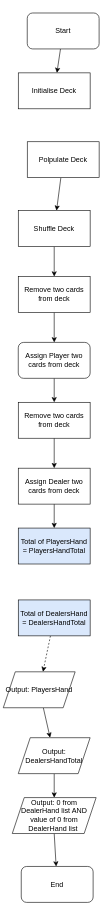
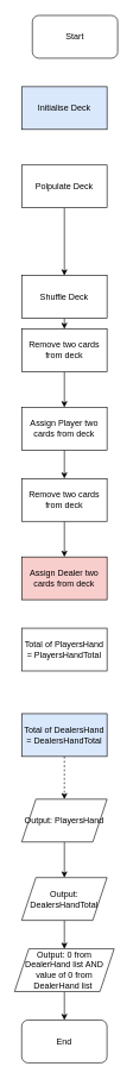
  <mxCell id="0" />
  <mxCell id="1" parent="0" />
- <mxCell id="2" value="" style="edgeStyle=none;html=1;" edge="1" parent="1" source="3" target="4"><mxGeometry relative="1" as="geometry" /></mxCell>
  <mxCell id="3" value="Start" style="whiteSpace=wrap;html=1;rounded=1;" vertex="1" parent="1"><mxGeometry x="45" y="20" width="120" height="60" as="geometry" /></mxCell>
- <mxCell id="4" value="Initialise Deck" style="whiteSpace=wrap;html=1;rounded=0;" vertex="1" parent="1"><mxGeometry x="30" y="120" width="120" height="60" as="geometry" /></mxCell>
+ <mxCell id="4" value="Initialise Deck" style="whiteSpace=wrap;html=1;rounded=0;fillColor=#dae8fc;" vertex="1" parent="1"><mxGeometry x="30" y="120" width="120" height="60" as="geometry" /></mxCell>
  <mxCell id="5" value="" style="edgeStyle=none;html=1;" edge="1" parent="1" source="6" target="8"><mxGeometry relative="1" as="geometry" /></mxCell>
- <mxCell id="6" value="Polpulate Deck" style="whiteSpace=wrap;html=1;rounded=0;" vertex="1" parent="1"><mxGeometry x="45" y="235" width="120" height="60" as="geometry" /></mxCell>
+ <mxCell id="6" value="Polpulate Deck" style="whiteSpace=wrap;html=1;rounded=0;" vertex="1" parent="1"><mxGeometry x="30" y="230" width="120" height="60" as="geometry" /></mxCell>
  <mxCell id="7" style="edgeStyle=none;html=1;exitX=0.5;exitY=1;exitDx=0;exitDy=0;entryX=0.5;entryY=0;entryDx=0;entryDy=0;" edge="1" parent="1" source="8" target="23"><mxGeometry relative="1" as="geometry" /></mxCell>
- <mxCell id="8" value="Shuffle Deck" style="whiteSpace=wrap;html=1;rounded=0;" vertex="1" parent="1"><mxGeometry x="30" y="350" width="120" height="60" as="geometry" /></mxCell>
+ <mxCell id="8" value="Shuffle Deck" style="whiteSpace=wrap;html=1;rounded=0;" vertex="1" parent="1"><mxGeometry x="30" y="385" width="120" height="60" as="geometry" /></mxCell>
  <mxCell id="9" style="edgeStyle=none;html=1;exitX=0.5;exitY=1;exitDx=0;exitDy=0;entryX=0.5;entryY=0;entryDx=0;entryDy=0;" edge="1" parent="1" source="10" target="25"><mxGeometry relative="1" as="geometry" /></mxCell>
- <mxCell id="10" value="Assign Player two cards from deck" style="whiteSpace=wrap;html=1;rounded=1;" vertex="1" parent="1"><mxGeometry x="30" y="570" width="120" height="60" as="geometry" /></mxCell>
- <mxCell id="11" value="" style="edgeStyle=none;html=1;" edge="1" parent="1" source="12" target="13"><mxGeometry relative="1" as="geometry" /></mxCell>
- <mxCell id="12" value="Assign Dealer two cards from deck" style="whiteSpace=wrap;html=1;rounded=0;" vertex="1" parent="1"><mxGeometry x="30" y="780" width="120" height="60" as="geometry" /></mxCell>
- <mxCell id="13" value="Total of PlayersHand = PlayersHandTotal" style="whiteSpace=wrap;html=1;rounded=0;fillColor=#dae8fc;" vertex="1" parent="1"><mxGeometry x="30" y="880" width="120" height="60" as="geometry" /></mxCell>
+ <mxCell id="10" value="Assign Player two cards from deck" style="whiteSpace=wrap;html=1;rounded=0;" vertex="1" parent="1"><mxGeometry x="30" y="570" width="120" height="60" as="geometry" /></mxCell>
+ <mxCell id="12" value="Assign Dealer two cards from deck" style="whiteSpace=wrap;html=1;rounded=0;fillColor=#f8cecc;" vertex="1" parent="1"><mxGeometry x="30" y="780" width="120" height="60" as="geometry" /></mxCell>
+ <mxCell id="13" value="Total of PlayersHand = PlayersHandTotal" style="whiteSpace=wrap;html=1;rounded=0;" vertex="1" parent="1"><mxGeometry x="30" y="880" width="120" height="60" as="geometry" /></mxCell>
  <mxCell id="14" value="" style="edgeStyle=none;html=1;dashed=1;" edge="1" parent="1" source="15" target="17"><mxGeometry relative="1" as="geometry" /></mxCell>
  <mxCell id="15" value="Total of DealersHand = DealersHandTotal" style="whiteSpace=wrap;html=1;rounded=0;fillColor=#dae8fc;" vertex="1" parent="1"><mxGeometry x="30" y="1000" width="120" height="60" as="geometry" /></mxCell>
  <mxCell id="16" value="" style="edgeStyle=none;html=1;" edge="1" parent="1" source="17" target="19"><mxGeometry relative="1" as="geometry" /></mxCell>
- <mxCell id="17" value="Output: PlayersHand" style="shape=parallelogram;perimeter=parallelogramPerimeter;whiteSpace=wrap;html=1;fixedSize=1;rounded=0;" vertex="1" parent="1"><mxGeometry x="5" y="1120" width="120" height="60" as="geometry" /></mxCell>
+ <mxCell id="17" value="Output: PlayersHand" style="shape=parallelogram;perimeter=parallelogramPerimeter;whiteSpace=wrap;html=1;fixedSize=1;rounded=0;" vertex="1" parent="1"><mxGeometry x="30" y="1120" width="120" height="60" as="geometry" /></mxCell>
  <mxCell id="18" value="" style="edgeStyle=none;html=1;" edge="1" parent="1" source="19" target="21"><mxGeometry relative="1" as="geometry" /></mxCell>
  <mxCell id="19" value="Output: DealersHandTotal" style="shape=parallelogram;perimeter=parallelogramPerimeter;whiteSpace=wrap;html=1;fixedSize=1;rounded=0;" vertex="1" parent="1"><mxGeometry x="30" y="1230" width="120" height="60" as="geometry" /></mxCell>
  <mxCell id="20" style="edgeStyle=none;html=1;exitX=0.5;exitY=1;exitDx=0;exitDy=0;" edge="1" parent="1" source="21" target="26"><mxGeometry relative="1" as="geometry" /></mxCell>
  <mxCell id="21" value="Output: 0 from DealerHand list AND value of 0 from DealerHand list&amp;nbsp;" style="shape=parallelogram;perimeter=parallelogramPerimeter;whiteSpace=wrap;html=1;fixedSize=1;rounded=0;" vertex="1" parent="1"><mxGeometry x="20" y="1330" width="140" height="60" as="geometry" /></mxCell>
  <mxCell id="22" style="edgeStyle=none;html=1;exitX=0.5;exitY=1;exitDx=0;exitDy=0;entryX=0.5;entryY=0;entryDx=0;entryDy=0;" edge="1" parent="1" source="23" target="10"><mxGeometry relative="1" as="geometry" /></mxCell>
  <mxCell id="23" value="Remove two cards from deck" style="whiteSpace=wrap;html=1;rounded=0;" vertex="1" parent="1"><mxGeometry x="30" y="460" width="120" height="60" as="geometry" /></mxCell>
  <mxCell id="24" style="edgeStyle=none;html=1;exitX=0.5;exitY=1;exitDx=0;exitDy=0;" edge="1" parent="1" source="25" target="12"><mxGeometry relative="1" as="geometry" /></mxCell>
  <mxCell id="25" value="Remove two cards from deck" style="whiteSpace=wrap;html=1;rounded=0;" vertex="1" parent="1"><mxGeometry x="30" y="670" width="120" height="60" as="geometry" /></mxCell>
- <mxCell id="26" value="End" style="whiteSpace=wrap;html=1;rounded=1;" vertex="1" parent="1"><mxGeometry x="35" y="1445" width="120" height="60" as="geometry" /></mxCell>
+ <mxCell id="26" value="End" style="whiteSpace=wrap;html=1;rounded=1;" vertex="1" parent="1"><mxGeometry x="30" y="1430" width="120" height="60" as="geometry" /></mxCell>
